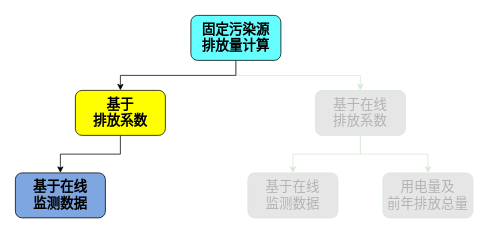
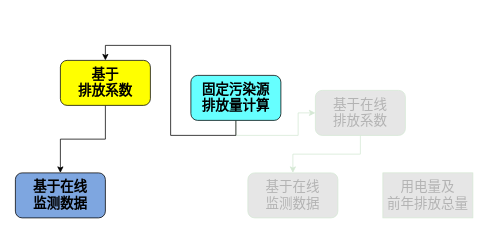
  <mxCell id="0" />
  <mxCell id="1" parent="0" />
  <mxCell id="2" style="edgeStyle=orthogonalEdgeStyle;rounded=0;orthogonalLoop=1;jettySize=auto;html=1;exitX=0.5;exitY=1;exitDx=0;exitDy=0;fillColor=#FFFFFF;strokeColor=#D5E8D4;" edge="1" parent="1" source="4" target="7"><mxGeometry relative="1" as="geometry" /></mxCell>
  <mxCell id="3" style="edgeStyle=orthogonalEdgeStyle;rounded=0;orthogonalLoop=1;jettySize=auto;html=1;exitX=0.5;exitY=1;exitDx=0;exitDy=0;entryX=0.5;entryY=0;entryDx=0;entryDy=0;strokeColor=#000000;fillColor=#E6E6E6;" edge="1" parent="1" source="4" target="9"><mxGeometry relative="1" as="geometry" /></mxCell>
- <mxCell id="4" value="&lt;font style=&quot;font-size: 18px&quot;&gt;&lt;b&gt;固定污染源&lt;br&gt;排放量计算&lt;/b&gt;&lt;/font&gt;" style="rounded=1;whiteSpace=wrap;html=1;fillColor=#66FFFF;" vertex="1" parent="1"><mxGeometry x="254" y="20" width="120" height="60" as="geometry" /></mxCell>
+ <mxCell id="4" value="&lt;font style=&quot;font-size: 18px&quot;&gt;&lt;b&gt;固定污染源&lt;br&gt;排放量计算&lt;/b&gt;&lt;/font&gt;" style="rounded=1;whiteSpace=wrap;html=1;fillColor=#66FFFF;" vertex="1" parent="1"><mxGeometry x="254" y="100" width="120" height="60" as="geometry" /></mxCell>
  <mxCell id="5" style="edgeStyle=orthogonalEdgeStyle;rounded=0;orthogonalLoop=1;jettySize=auto;html=1;exitX=0.5;exitY=1;exitDx=0;exitDy=0;entryX=0.5;entryY=0;entryDx=0;entryDy=0;fillColor=#E6E6E6;strokeColor=#D5E8D4;" edge="1" parent="1" source="7" target="10"><mxGeometry relative="1" as="geometry" /></mxCell>
- <mxCell id="6" style="edgeStyle=orthogonalEdgeStyle;rounded=0;orthogonalLoop=1;jettySize=auto;html=1;exitX=0.5;exitY=1;exitDx=0;exitDy=0;entryX=0.5;entryY=0;entryDx=0;entryDy=0;fillColor=#E6E6E6;strokeColor=#D5E8D4;" edge="1" parent="1" source="7" target="11"><mxGeometry relative="1" as="geometry" /></mxCell>
  <mxCell id="7" value="&lt;font style=&quot;font-size: 18px ; background-color: rgb(230 , 230 , 230)&quot; color=&quot;#b3b3b3&quot;&gt;基于在线&lt;br&gt;排放系数&lt;/font&gt;" style="rounded=1;whiteSpace=wrap;html=1;strokeColor=#D5E8D4;fillColor=#E6E6E6;" vertex="1" parent="1"><mxGeometry x="420" y="120" width="120" height="60" as="geometry" /></mxCell>
  <mxCell id="8" style="edgeStyle=orthogonalEdgeStyle;rounded=0;orthogonalLoop=1;jettySize=auto;html=1;exitX=0.5;exitY=1;exitDx=0;exitDy=0;entryX=0.5;entryY=0;entryDx=0;entryDy=0;" edge="1" parent="1" source="9" target="12"><mxGeometry relative="1" as="geometry" /></mxCell>
- <mxCell id="9" value="&lt;font style=&quot;font-size: 18px&quot;&gt;&lt;b&gt;基于&lt;br&gt;排放系数&lt;/b&gt;&lt;/font&gt;" style="rounded=1;whiteSpace=wrap;html=1;fillColor=#FFFF00;" vertex="1" parent="1"><mxGeometry x="100" y="120" width="120" height="60" as="geometry" /></mxCell>
+ <mxCell id="9" value="&lt;font style=&quot;font-size: 18px&quot;&gt;&lt;b&gt;基于&lt;br&gt;排放系数&lt;/b&gt;&lt;/font&gt;" style="rounded=1;whiteSpace=wrap;html=1;fillColor=#FFFF00;" vertex="1" parent="1"><mxGeometry x="80" y="80" width="120" height="60" as="geometry" /></mxCell>
  <mxCell id="10" value="&lt;font style=&quot;font-size: 18px&quot; color=&quot;#b3b3b3&quot;&gt;基于在线&lt;br&gt;监测数据&lt;/font&gt;" style="rounded=1;whiteSpace=wrap;html=1;strokeColor=#D5E8D4;fillColor=#E6E6E6;" vertex="1" parent="1"><mxGeometry x="330" y="230" width="120" height="60" as="geometry" /></mxCell>
- <mxCell id="11" value="&lt;span style=&quot;font-size: 18px&quot;&gt;&lt;font color=&quot;#b3b3b3&quot;&gt;用电量及&lt;br&gt;前年排放总量&lt;/font&gt;&lt;/span&gt;" style="rounded=1;whiteSpace=wrap;html=1;strokeColor=#D5E8D4;fillColor=#E6E6E6;" vertex="1" parent="1"><mxGeometry x="510" y="230" width="120" height="60" as="geometry" /></mxCell>
+ <mxCell id="11" value="&lt;span style=&quot;font-size: 18px&quot;&gt;&lt;font color=&quot;#b3b3b3&quot;&gt;用电量及&lt;br&gt;前年排放总量&lt;/font&gt;&lt;/span&gt;" style="whiteSpace=wrap;html=1;strokeColor=#D5E8D4;fillColor=#E6E6E6;rounded=0;" vertex="1" parent="1"><mxGeometry x="510" y="230" width="120" height="60" as="geometry" /></mxCell>
  <mxCell id="12" value="&lt;font style=&quot;font-size: 18px&quot;&gt;&lt;b&gt;基于在线&lt;br&gt;监测数据&lt;/b&gt;&lt;/font&gt;" style="rounded=1;whiteSpace=wrap;html=1;fillColor=#7EA6E0;" vertex="1" parent="1"><mxGeometry x="20" y="230" width="120" height="60" as="geometry" /></mxCell>
